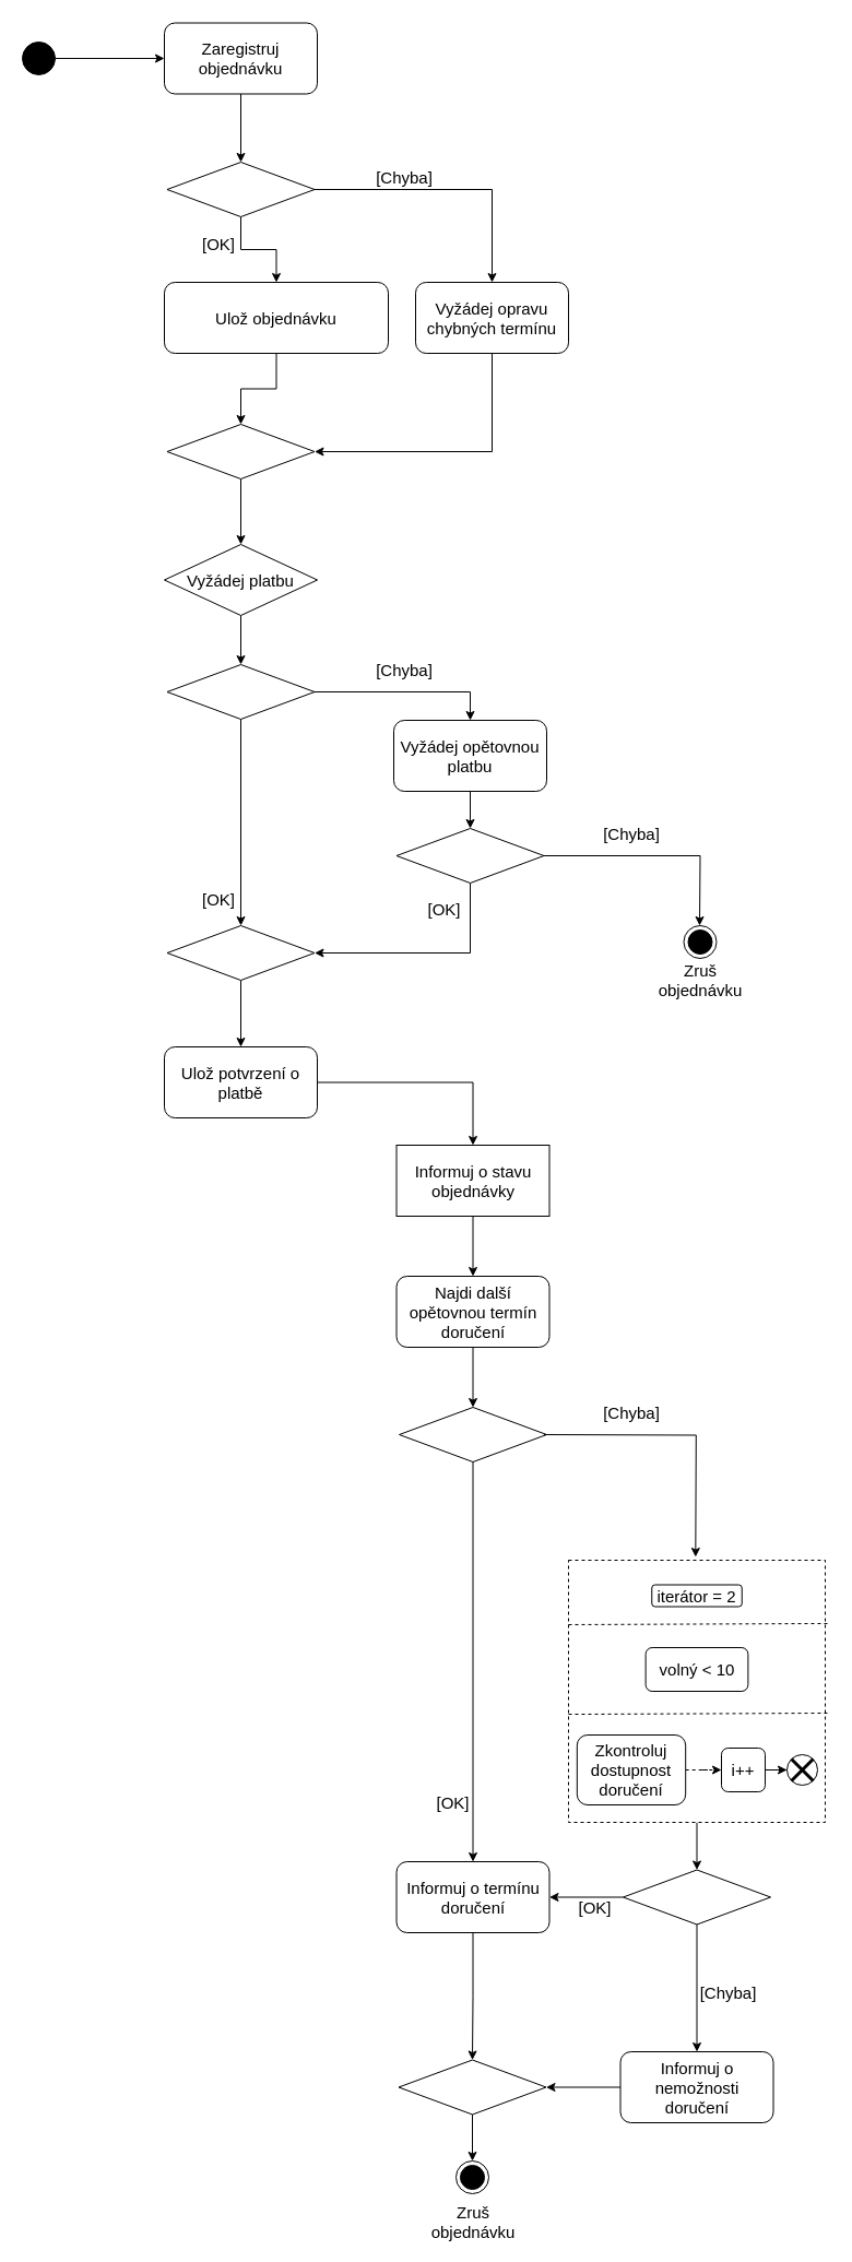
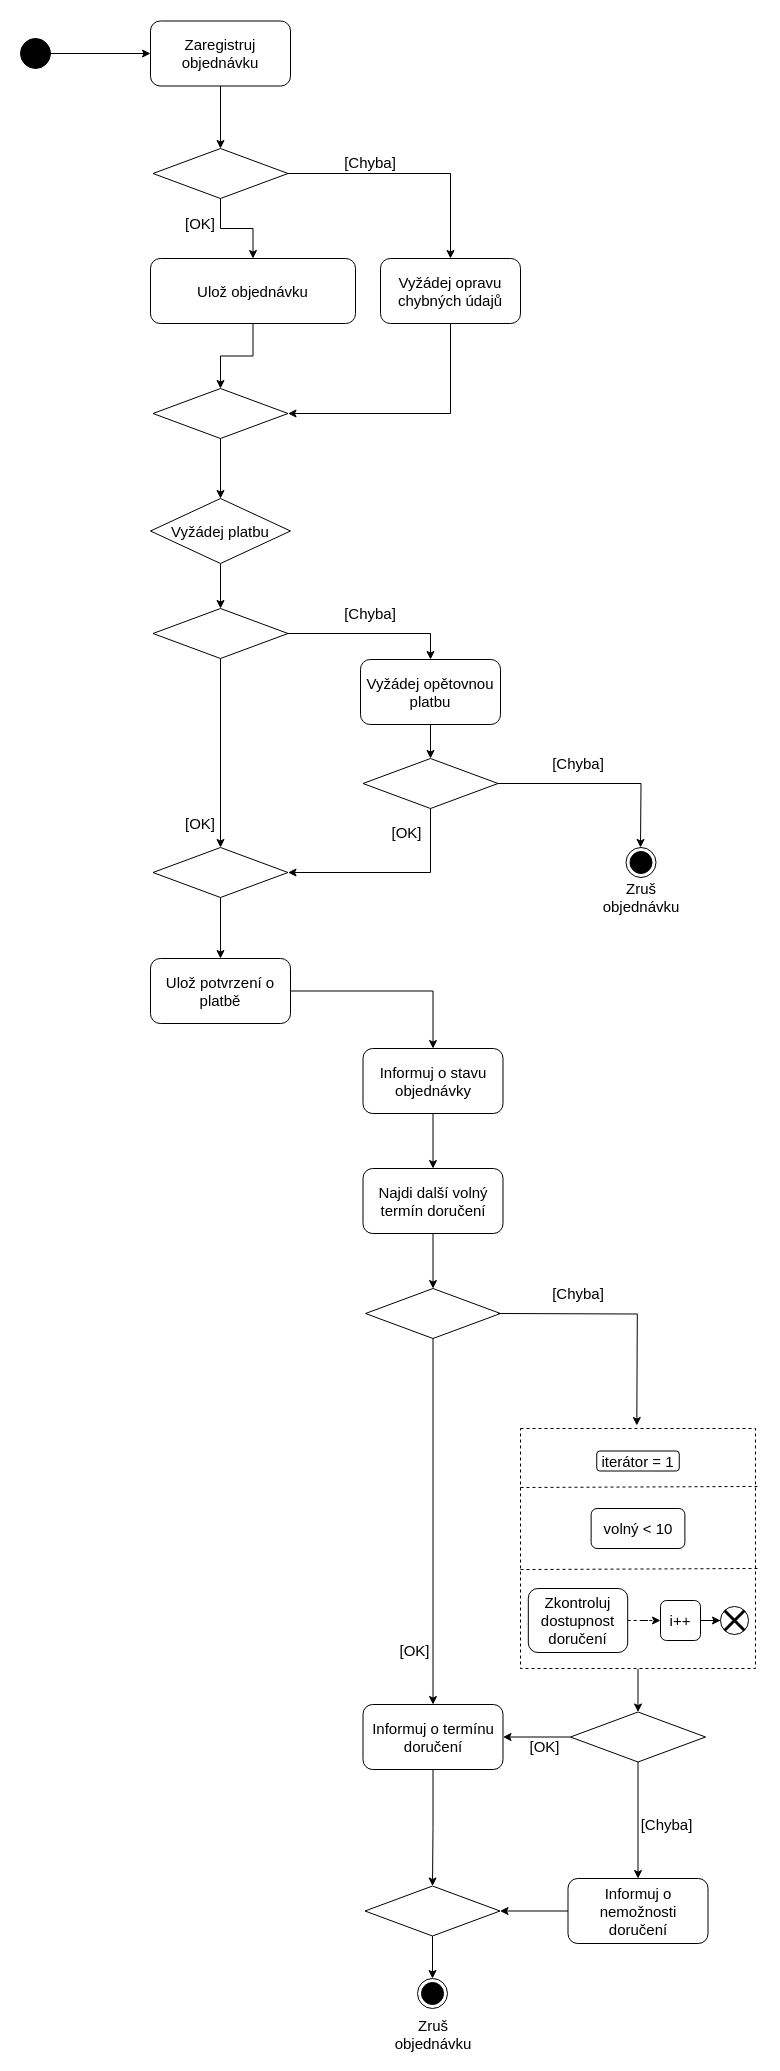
  <mxCell id="0" />
  <mxCell id="1" parent="0" />
  <mxCell id="2" style="edgeStyle=orthogonalEdgeStyle;rounded=0;orthogonalLoop=1;jettySize=auto;html=1;entryX=0;entryY=0.5;entryDx=0;entryDy=0;" edge="1" parent="1" source="3" target="5"><mxGeometry relative="1" as="geometry" /></mxCell>
  <mxCell id="3" value="" style="ellipse;whiteSpace=wrap;html=1;aspect=fixed;fillColor=#000000;" vertex="1" parent="1"><mxGeometry x="20" y="38" width="30" height="30" as="geometry" /></mxCell>
  <mxCell id="4" style="edgeStyle=orthogonalEdgeStyle;rounded=0;orthogonalLoop=1;jettySize=auto;html=1;entryX=0.5;entryY=0;entryDx=0;entryDy=0;fontSize=15;" edge="1" parent="1" source="5" target="10"><mxGeometry relative="1" as="geometry" /></mxCell>
  <mxCell id="5" value="&lt;font style=&quot;font-size: 15px;&quot;&gt;Zaregistruj objednávku&lt;/font&gt;" style="rounded=1;whiteSpace=wrap;html=1;fillColor=#FFFFFF;" vertex="1" parent="1"><mxGeometry x="150" y="20.5" width="140" height="65" as="geometry" /></mxCell>
  <mxCell id="6" style="edgeStyle=orthogonalEdgeStyle;rounded=0;orthogonalLoop=1;jettySize=auto;html=1;entryX=0.5;entryY=0;entryDx=0;entryDy=0;fontSize=15;" edge="1" parent="1" source="7" target="16"><mxGeometry relative="1" as="geometry" /></mxCell>
  <mxCell id="7" value="&lt;span style=&quot;font-size: 15px;&quot;&gt;Ulož objednávku&lt;/span&gt;" style="rounded=1;whiteSpace=wrap;html=1;fillColor=#FFFFFF;" vertex="1" parent="1"><mxGeometry x="150" y="258" width="205" height="65" as="geometry" /></mxCell>
  <mxCell id="8" style="edgeStyle=orthogonalEdgeStyle;rounded=0;orthogonalLoop=1;jettySize=auto;html=1;entryX=0.5;entryY=0;entryDx=0;entryDy=0;fontSize=15;" edge="1" parent="1" source="10" target="7"><mxGeometry relative="1" as="geometry" /></mxCell>
  <mxCell id="9" style="edgeStyle=orthogonalEdgeStyle;rounded=0;orthogonalLoop=1;jettySize=auto;html=1;entryX=0.5;entryY=0;entryDx=0;entryDy=0;fontSize=15;" edge="1" parent="1" source="10" target="14"><mxGeometry relative="1" as="geometry" /></mxCell>
  <mxCell id="10" value="" style="rhombus;whiteSpace=wrap;html=1;fontSize=15;fillColor=#FFFFFF;" vertex="1" parent="1"><mxGeometry x="152.5" y="148" width="135" height="50" as="geometry" /></mxCell>
  <mxCell id="11" value="[OK]" style="text;html=1;strokeColor=none;fillColor=none;align=center;verticalAlign=middle;whiteSpace=wrap;rounded=0;fontSize=15;" vertex="1" parent="1"><mxGeometry x="170" y="208" width="60" height="30" as="geometry" /></mxCell>
  <mxCell id="12" value="[Chyba]" style="text;html=1;strokeColor=none;fillColor=none;align=center;verticalAlign=middle;whiteSpace=wrap;rounded=0;fontSize=15;" vertex="1" parent="1"><mxGeometry x="340" y="147" width="60" height="30" as="geometry" /></mxCell>
  <mxCell id="13" style="edgeStyle=orthogonalEdgeStyle;rounded=0;orthogonalLoop=1;jettySize=auto;html=1;entryX=1;entryY=0.5;entryDx=0;entryDy=0;fontSize=15;exitX=0.5;exitY=1;exitDx=0;exitDy=0;" edge="1" parent="1" source="14" target="16"><mxGeometry relative="1" as="geometry" /></mxCell>
- <mxCell id="14" value="&lt;font style=&quot;font-size: 15px;&quot;&gt;Vyžádej opravu chybných termínu&lt;/font&gt;" style="rounded=1;whiteSpace=wrap;html=1;fillColor=#FFFFFF;" vertex="1" parent="1"><mxGeometry x="380" y="258" width="140" height="65" as="geometry" /></mxCell>
+ <mxCell id="14" value="&lt;font style=&quot;font-size: 15px;&quot;&gt;Vyžádej opravu chybných údajů&lt;/font&gt;" style="rounded=1;whiteSpace=wrap;html=1;fillColor=#FFFFFF;" vertex="1" parent="1"><mxGeometry x="380" y="258" width="140" height="65" as="geometry" /></mxCell>
  <mxCell id="15" style="edgeStyle=orthogonalEdgeStyle;rounded=0;orthogonalLoop=1;jettySize=auto;html=1;entryX=0.5;entryY=0;entryDx=0;entryDy=0;fontSize=15;" edge="1" parent="1" source="16" target="18"><mxGeometry relative="1" as="geometry" /></mxCell>
  <mxCell id="16" value="" style="rhombus;whiteSpace=wrap;html=1;fontSize=15;fillColor=#FFFFFF;" vertex="1" parent="1"><mxGeometry x="152.5" y="388" width="135" height="50" as="geometry" /></mxCell>
  <mxCell id="17" style="edgeStyle=orthogonalEdgeStyle;rounded=0;orthogonalLoop=1;jettySize=auto;html=1;entryX=0.5;entryY=0;entryDx=0;entryDy=0;fontSize=15;" edge="1" parent="1" source="18" target="21"><mxGeometry relative="1" as="geometry" /></mxCell>
  <mxCell id="18" value="&lt;span style=&quot;font-size: 15px;&quot;&gt;Vyžádej platbu&lt;/span&gt;" style="rhombus;whiteSpace=wrap;html=1;fillColor=#FFFFFF;" vertex="1" parent="1"><mxGeometry x="150" y="498" width="140" height="65" as="geometry" /></mxCell>
  <mxCell id="19" style="edgeStyle=orthogonalEdgeStyle;rounded=0;orthogonalLoop=1;jettySize=auto;html=1;entryX=0.5;entryY=0;entryDx=0;entryDy=0;fontSize=15;" edge="1" parent="1" source="21"><mxGeometry relative="1" as="geometry"><mxPoint x="220" y="847" as="targetPoint" /></mxGeometry></mxCell>
  <mxCell id="20" style="edgeStyle=orthogonalEdgeStyle;rounded=0;orthogonalLoop=1;jettySize=auto;html=1;fontSize=15;" edge="1" parent="1" source="21" target="25"><mxGeometry relative="1" as="geometry" /></mxCell>
  <mxCell id="21" value="" style="rhombus;whiteSpace=wrap;html=1;fontSize=15;fillColor=#FFFFFF;" vertex="1" parent="1"><mxGeometry x="152.5" y="608" width="135" height="50" as="geometry" /></mxCell>
  <mxCell id="22" value="[OK]" style="text;html=1;strokeColor=none;fillColor=none;align=center;verticalAlign=middle;whiteSpace=wrap;rounded=0;fontSize=15;" vertex="1" parent="1"><mxGeometry x="170" y="808" width="60" height="30" as="geometry" /></mxCell>
  <mxCell id="23" value="[Chyba]" style="text;html=1;strokeColor=none;fillColor=none;align=center;verticalAlign=middle;whiteSpace=wrap;rounded=0;fontSize=15;" vertex="1" parent="1"><mxGeometry x="340" y="598" width="60" height="30" as="geometry" /></mxCell>
  <mxCell id="24" style="edgeStyle=orthogonalEdgeStyle;rounded=0;orthogonalLoop=1;jettySize=auto;html=1;entryX=0.5;entryY=0;entryDx=0;entryDy=0;fontSize=15;" edge="1" parent="1" source="25" target="28"><mxGeometry relative="1" as="geometry" /></mxCell>
  <mxCell id="25" value="&lt;span style=&quot;font-size: 15px;&quot;&gt;Vyžádej opětovnou platbu&lt;/span&gt;" style="rounded=1;whiteSpace=wrap;html=1;fillColor=#FFFFFF;" vertex="1" parent="1"><mxGeometry x="360" y="659" width="140" height="65" as="geometry" /></mxCell>
  <mxCell id="26" style="edgeStyle=orthogonalEdgeStyle;rounded=0;orthogonalLoop=1;jettySize=auto;html=1;fontSize=15;entryX=0.5;entryY=0;entryDx=0;entryDy=0;" edge="1" parent="1" source="28"><mxGeometry relative="1" as="geometry"><mxPoint x="640" y="847" as="targetPoint" /></mxGeometry></mxCell>
  <mxCell id="27" style="edgeStyle=orthogonalEdgeStyle;rounded=0;orthogonalLoop=1;jettySize=auto;html=1;entryX=1;entryY=0.5;entryDx=0;entryDy=0;fontSize=15;" edge="1" parent="1" source="28" target="69"><mxGeometry relative="1" as="geometry"><mxPoint x="290" y="879.5" as="targetPoint" /><Array as="points"><mxPoint x="430" y="872" /></Array></mxGeometry></mxCell>
  <mxCell id="28" value="" style="rhombus;whiteSpace=wrap;html=1;fontSize=15;fillColor=#FFFFFF;" vertex="1" parent="1"><mxGeometry x="362.5" y="758" width="135" height="50" as="geometry" /></mxCell>
  <mxCell id="29" value="[OK]" style="text;html=1;strokeColor=none;fillColor=none;align=center;verticalAlign=middle;whiteSpace=wrap;rounded=0;fontSize=15;" vertex="1" parent="1"><mxGeometry x="380" y="816" width="52.5" height="31" as="geometry" /></mxCell>
  <mxCell id="30" value="[Chyba]" style="text;html=1;strokeColor=none;fillColor=none;align=center;verticalAlign=middle;whiteSpace=wrap;rounded=0;fontSize=15;" vertex="1" parent="1"><mxGeometry x="547.5" y="748" width="60" height="30" as="geometry" /></mxCell>
  <mxCell id="31" style="edgeStyle=orthogonalEdgeStyle;rounded=0;orthogonalLoop=1;jettySize=auto;html=1;fontSize=15;entryX=0.5;entryY=0;entryDx=0;entryDy=0;exitX=1;exitY=0.5;exitDx=0;exitDy=0;" edge="1" parent="1" source="70" target="33"><mxGeometry relative="1" as="geometry"><mxPoint x="354.966" y="987.987" as="sourcePoint" /><mxPoint x="432.5" y="1043" as="targetPoint" /></mxGeometry></mxCell>
  <mxCell id="32" style="edgeStyle=orthogonalEdgeStyle;rounded=0;orthogonalLoop=1;jettySize=auto;html=1;fontSize=15;" edge="1" parent="1" source="33" target="35"><mxGeometry relative="1" as="geometry" /></mxCell>
- <mxCell id="33" value="&lt;span style=&quot;font-size: 15px;&quot;&gt;Informuj o stavu objednávky&lt;/span&gt;" style="whiteSpace=wrap;html=1;fillColor=#FFFFFF;rounded=0;" vertex="1" parent="1"><mxGeometry x="362.5" y="1048" width="140" height="65" as="geometry" /></mxCell>
+ <mxCell id="33" value="&lt;span style=&quot;font-size: 15px;&quot;&gt;Informuj o stavu objednávky&lt;/span&gt;" style="rounded=1;whiteSpace=wrap;html=1;fillColor=#FFFFFF;" vertex="1" parent="1"><mxGeometry x="362.5" y="1048" width="140" height="65" as="geometry" /></mxCell>
  <mxCell id="34" style="edgeStyle=orthogonalEdgeStyle;rounded=0;orthogonalLoop=1;jettySize=auto;html=1;entryX=0.5;entryY=0;entryDx=0;entryDy=0;fontSize=15;" edge="1" parent="1" source="35" target="37"><mxGeometry relative="1" as="geometry" /></mxCell>
- <mxCell id="35" value="&lt;span style=&quot;font-size: 15px;&quot;&gt;Najdi další opětovnou termín doručení&lt;/span&gt;" style="rounded=1;whiteSpace=wrap;html=1;fillColor=#FFFFFF;" vertex="1" parent="1"><mxGeometry x="362.5" y="1168" width="140" height="65" as="geometry" /></mxCell>
+ <mxCell id="35" value="&lt;span style=&quot;font-size: 15px;&quot;&gt;Najdi další volný termín doručení&lt;/span&gt;" style="rounded=1;whiteSpace=wrap;html=1;fillColor=#FFFFFF;" vertex="1" parent="1"><mxGeometry x="362.5" y="1168" width="140" height="65" as="geometry" /></mxCell>
  <mxCell id="36" style="edgeStyle=orthogonalEdgeStyle;rounded=0;orthogonalLoop=1;jettySize=auto;html=1;entryX=0.5;entryY=0;entryDx=0;entryDy=0;fontSize=15;exitX=0.5;exitY=1;exitDx=0;exitDy=0;" edge="1" parent="1" source="37" target="42"><mxGeometry relative="1" as="geometry"><mxPoint x="430" y="1618" as="sourcePoint" /></mxGeometry></mxCell>
  <mxCell id="37" value="" style="rhombus;whiteSpace=wrap;html=1;fontSize=15;fillColor=#FFFFFF;" vertex="1" parent="1"><mxGeometry x="365" y="1288" width="135" height="50" as="geometry" /></mxCell>
  <mxCell id="38" style="edgeStyle=orthogonalEdgeStyle;rounded=0;orthogonalLoop=1;jettySize=auto;html=1;fontSize=15;entryX=0.545;entryY=-0.046;entryDx=0;entryDy=0;entryPerimeter=0;" edge="1" parent="1"><mxGeometry relative="1" as="geometry"><mxPoint x="636.3" y="1425.01" as="targetPoint" /><mxPoint x="497.5" y="1313" as="sourcePoint" /></mxGeometry></mxCell>
  <mxCell id="39" value="[OK]" style="text;html=1;strokeColor=none;fillColor=none;align=center;verticalAlign=middle;whiteSpace=wrap;rounded=0;fontSize=15;" vertex="1" parent="1"><mxGeometry x="388" y="1634" width="52.5" height="31" as="geometry" /></mxCell>
  <mxCell id="40" value="[Chyba]" style="text;html=1;strokeColor=none;fillColor=none;align=center;verticalAlign=middle;whiteSpace=wrap;rounded=0;fontSize=15;" vertex="1" parent="1"><mxGeometry x="547.5" y="1278" width="60" height="30" as="geometry" /></mxCell>
  <mxCell id="41" style="edgeStyle=orthogonalEdgeStyle;rounded=0;orthogonalLoop=1;jettySize=auto;html=1;entryX=0.5;entryY=0;entryDx=0;entryDy=0;fontSize=15;" edge="1" parent="1" source="42" target="64"><mxGeometry relative="1" as="geometry" /></mxCell>
  <mxCell id="42" value="&lt;span style=&quot;font-size: 15px;&quot;&gt;Informuj o termínu doručení&lt;/span&gt;" style="rounded=1;whiteSpace=wrap;html=1;fillColor=#FFFFFF;" vertex="1" parent="1"><mxGeometry x="362.5" y="1704" width="140" height="65" as="geometry" /></mxCell>
  <mxCell id="43" style="edgeStyle=orthogonalEdgeStyle;rounded=0;orthogonalLoop=1;jettySize=auto;html=1;entryX=0.5;entryY=0;entryDx=0;entryDy=0;fontSize=15;" edge="1" parent="1" source="44" target="58"><mxGeometry relative="1" as="geometry" /></mxCell>
  <mxCell id="44" value="" style="rounded=0;whiteSpace=wrap;html=1;fontSize=15;fillColor=#FFFFFF;dashed=1;strokeWidth=1;" vertex="1" parent="1"><mxGeometry x="520" y="1428" width="235" height="240" as="geometry" /></mxCell>
- <mxCell id="45" value="&lt;span style=&quot;font-size: 15px;&quot;&gt;iterátor = 2&lt;/span&gt;" style="rounded=1;whiteSpace=wrap;html=1;fillColor=#FFFFFF;" vertex="1" parent="1"><mxGeometry x="596.25" y="1450.5" width="82.5" height="20" as="geometry" /></mxCell>
+ <mxCell id="45" value="&lt;span style=&quot;font-size: 15px;&quot;&gt;iterátor = 1&lt;/span&gt;" style="rounded=1;whiteSpace=wrap;html=1;fillColor=#FFFFFF;" vertex="1" parent="1"><mxGeometry x="596.25" y="1450.5" width="82.5" height="20" as="geometry" /></mxCell>
  <mxCell id="46" value="" style="endArrow=none;dashed=1;html=1;rounded=0;fontSize=15;" edge="1" parent="1" target="44"><mxGeometry width="50" height="50" relative="1" as="geometry"><mxPoint x="520" y="1500.5" as="sourcePoint" /><mxPoint x="570" y="1450.5" as="targetPoint" /></mxGeometry></mxCell>
  <mxCell id="47" value="" style="endArrow=none;dashed=1;html=1;rounded=0;fontSize=15;entryX=1.011;entryY=0.329;entryDx=0;entryDy=0;entryPerimeter=0;" edge="1" parent="1"><mxGeometry width="50" height="50" relative="1" as="geometry"><mxPoint x="520" y="1487" as="sourcePoint" /><mxPoint x="757.585" y="1485.96" as="targetPoint" /></mxGeometry></mxCell>
  <mxCell id="48" value="&lt;span style=&quot;font-size: 15px;&quot;&gt;volný &amp;lt; 10&lt;/span&gt;" style="rounded=1;whiteSpace=wrap;html=1;fillColor=#FFFFFF;" vertex="1" parent="1"><mxGeometry x="590.63" y="1508" width="93.75" height="40" as="geometry" /></mxCell>
  <mxCell id="49" value="" style="endArrow=none;dashed=1;html=1;rounded=0;fontSize=15;entryX=1.011;entryY=0.329;entryDx=0;entryDy=0;entryPerimeter=0;" edge="1" parent="1"><mxGeometry width="50" height="50" relative="1" as="geometry"><mxPoint x="520" y="1569.04" as="sourcePoint" /><mxPoint x="757.585" y="1568" as="targetPoint" /></mxGeometry></mxCell>
  <mxCell id="50" style="edgeStyle=orthogonalEdgeStyle;rounded=0;orthogonalLoop=1;jettySize=auto;html=1;fontSize=15;dashed=1;" edge="1" parent="1" source="51" target="53"><mxGeometry relative="1" as="geometry" /></mxCell>
  <mxCell id="51" value="&lt;span style=&quot;font-size: 15px;&quot;&gt;Zkontroluj dostupnost doručení&lt;/span&gt;" style="rounded=1;whiteSpace=wrap;html=1;fillColor=#FFFFFF;" vertex="1" parent="1"><mxGeometry x="527.82" y="1588" width="99.37" height="64" as="geometry" /></mxCell>
  <mxCell id="52" style="edgeStyle=orthogonalEdgeStyle;rounded=0;orthogonalLoop=1;jettySize=auto;html=1;entryX=0;entryY=0.5;entryDx=0;entryDy=0;fontSize=15;" edge="1" parent="1" source="53" target="54"><mxGeometry relative="1" as="geometry" /></mxCell>
  <mxCell id="53" value="&lt;span style=&quot;font-size: 15px;&quot;&gt;i++&lt;/span&gt;" style="rounded=1;whiteSpace=wrap;html=1;fillColor=#FFFFFF;" vertex="1" parent="1"><mxGeometry x="660" y="1600" width="40" height="40" as="geometry" /></mxCell>
  <mxCell id="54" value="" style="ellipse;whiteSpace=wrap;html=1;aspect=fixed;strokeWidth=1;fontSize=15;fillColor=#FFFFFF;" vertex="1" parent="1"><mxGeometry x="720" y="1606" width="28" height="28" as="geometry" /></mxCell>
  <mxCell id="55" value="" style="shape=umlDestroy;whiteSpace=wrap;html=1;strokeWidth=3;fontSize=15;fillColor=#FFFFFF;" vertex="1" parent="1"><mxGeometry x="724" y="1610" width="20" height="20" as="geometry" /></mxCell>
  <mxCell id="56" style="edgeStyle=orthogonalEdgeStyle;rounded=0;orthogonalLoop=1;jettySize=auto;html=1;entryX=1;entryY=0.5;entryDx=0;entryDy=0;fontSize=15;" edge="1" parent="1" source="58" target="42"><mxGeometry relative="1" as="geometry" /></mxCell>
  <mxCell id="57" style="edgeStyle=orthogonalEdgeStyle;rounded=0;orthogonalLoop=1;jettySize=auto;html=1;entryX=0.5;entryY=0;entryDx=0;entryDy=0;fontSize=15;" edge="1" parent="1" source="58" target="61"><mxGeometry relative="1" as="geometry" /></mxCell>
  <mxCell id="58" value="" style="rhombus;whiteSpace=wrap;html=1;fontSize=15;fillColor=#FFFFFF;" vertex="1" parent="1"><mxGeometry x="570" y="1711.5" width="135" height="50" as="geometry" /></mxCell>
  <mxCell id="59" value="[OK]" style="text;html=1;strokeColor=none;fillColor=none;align=center;verticalAlign=middle;whiteSpace=wrap;rounded=0;fontSize=15;" vertex="1" parent="1"><mxGeometry x="517.5" y="1730.5" width="52.5" height="31" as="geometry" /></mxCell>
  <mxCell id="60" style="edgeStyle=orthogonalEdgeStyle;rounded=0;orthogonalLoop=1;jettySize=auto;html=1;entryX=1;entryY=0.5;entryDx=0;entryDy=0;fontSize=15;" edge="1" parent="1" source="61" target="64"><mxGeometry relative="1" as="geometry" /></mxCell>
  <mxCell id="61" value="&lt;span style=&quot;font-size: 15px;&quot;&gt;Informuj o nemožnosti doručení&lt;/span&gt;" style="rounded=1;whiteSpace=wrap;html=1;fillColor=#FFFFFF;" vertex="1" parent="1"><mxGeometry x="567.5" y="1878" width="140" height="65" as="geometry" /></mxCell>
  <mxCell id="62" value="[Chyba]" style="text;html=1;strokeColor=none;fillColor=none;align=center;verticalAlign=middle;whiteSpace=wrap;rounded=0;fontSize=15;" vertex="1" parent="1"><mxGeometry x="640" y="1808" width="52.5" height="31" as="geometry" /></mxCell>
  <mxCell id="63" style="edgeStyle=orthogonalEdgeStyle;rounded=0;orthogonalLoop=1;jettySize=auto;html=1;entryX=0.5;entryY=0;entryDx=0;entryDy=0;fontSize=15;" edge="1" parent="1" source="64" target="65"><mxGeometry relative="1" as="geometry" /></mxCell>
  <mxCell id="64" value="" style="rhombus;whiteSpace=wrap;html=1;fontSize=15;fillColor=#FFFFFF;" vertex="1" parent="1"><mxGeometry x="364.5" y="1885.5" width="135" height="50" as="geometry" /></mxCell>
  <mxCell id="65" value="" style="ellipse;html=1;shape=endState;fillColor=#000000;strokeColor=#000000;strokeWidth=1;fontSize=15;" vertex="1" parent="1"><mxGeometry x="417" y="1978" width="30" height="30" as="geometry" /></mxCell>
  <mxCell id="66" value="" style="ellipse;html=1;shape=endState;fillColor=#000000;strokeColor=#000000;strokeWidth=1;fontSize=15;" vertex="1" parent="1"><mxGeometry x="625.5" y="847" width="30" height="30" as="geometry" /></mxCell>
  <mxCell id="67" value="Zruš objednávku" style="text;html=1;strokeColor=none;fillColor=none;align=center;verticalAlign=middle;whiteSpace=wrap;rounded=0;fontSize=15;" vertex="1" parent="1"><mxGeometry x="597.63" y="881" width="85.75" height="31" as="geometry" /></mxCell>
  <mxCell id="68" style="edgeStyle=orthogonalEdgeStyle;rounded=0;orthogonalLoop=1;jettySize=auto;html=1;entryX=0.5;entryY=0;entryDx=0;entryDy=0;fontSize=15;" edge="1" parent="1" source="69" target="70"><mxGeometry relative="1" as="geometry" /></mxCell>
  <mxCell id="69" value="" style="rhombus;whiteSpace=wrap;html=1;fontSize=15;fillColor=#FFFFFF;" vertex="1" parent="1"><mxGeometry x="152.5" y="847" width="135" height="50" as="geometry" /></mxCell>
  <mxCell id="70" value="&lt;span style=&quot;font-size: 15px;&quot;&gt;Ulož potvrzení o platbě&lt;/span&gt;" style="rounded=1;whiteSpace=wrap;html=1;fillColor=#FFFFFF;" vertex="1" parent="1"><mxGeometry x="150" y="958" width="140" height="65" as="geometry" /></mxCell>
  <mxCell id="71" value="Zruš objednávku" style="text;html=1;strokeColor=none;fillColor=none;align=center;verticalAlign=middle;whiteSpace=wrap;rounded=0;fontSize=15;" vertex="1" parent="1"><mxGeometry x="389.62" y="2018" width="85.75" height="31" as="geometry" /></mxCell>
